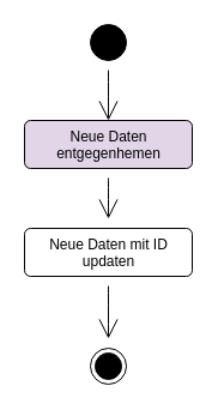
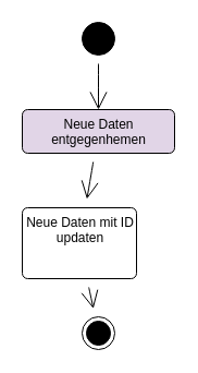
  <mxCell id="0" />
  <mxCell id="1" parent="0" />
  <mxCell id="2" style="edgeStyle=none;curved=1;rounded=0;orthogonalLoop=1;jettySize=auto;html=1;entryX=0.5;entryY=0;entryDx=0;entryDy=0;endArrow=open;startSize=14;endSize=14;sourcePerimeterSpacing=8;targetPerimeterSpacing=8;" edge="1" parent="1" source="3" target="5"><mxGeometry relative="1" as="geometry" /></mxCell>
  <mxCell id="3" value="" style="ellipse;fillColor=strokeColor;" vertex="1" parent="1"><mxGeometry x="75" y="20" width="30" height="30" as="geometry" /></mxCell>
  <mxCell id="4" value="" style="edgeStyle=none;curved=1;rounded=0;orthogonalLoop=1;jettySize=auto;html=1;endArrow=open;startSize=14;endSize=14;sourcePerimeterSpacing=8;targetPerimeterSpacing=8;" edge="1" parent="1" source="5" target="7"><mxGeometry relative="1" as="geometry" /></mxCell>
  <mxCell id="5" value="Neue Daten &lt;br&gt;entgegenhemen" style="html=1;align=center;verticalAlign=top;rounded=1;absoluteArcSize=1;arcSize=10;dashed=0;fillColor=#e1d5e7;" vertex="1" parent="1"><mxGeometry x="20" y="100" width="140" height="40" as="geometry" /></mxCell>
  <mxCell id="6" style="edgeStyle=none;curved=1;rounded=0;orthogonalLoop=1;jettySize=auto;html=1;endArrow=open;startSize=14;endSize=14;sourcePerimeterSpacing=8;targetPerimeterSpacing=8;" edge="1" parent="1" source="7" target="8"><mxGeometry relative="1" as="geometry" /></mxCell>
- <mxCell id="7" value="Neue Daten mit ID &lt;br&gt;updaten" style="html=1;align=center;verticalAlign=top;rounded=1;absoluteArcSize=1;arcSize=10;dashed=0;fillColor=rgb(255, 255, 255);" vertex="1" parent="1"><mxGeometry x="20" y="190" width="140" height="40" as="geometry" /></mxCell>
+ <mxCell id="7" value="Neue Daten mit ID &lt;br&gt;updaten" style="html=1;align=center;verticalAlign=top;rounded=1;absoluteArcSize=1;arcSize=10;dashed=0;fillColor=rgb(255, 255, 255);" vertex="1" parent="1"><mxGeometry x="20" y="190" width="105" height="65" as="geometry" /></mxCell>
  <mxCell id="8" value="" style="ellipse;html=1;shape=endState;fillColor=strokeColor;" vertex="1" parent="1"><mxGeometry x="75" y="290" width="30" height="30" as="geometry" /></mxCell>
